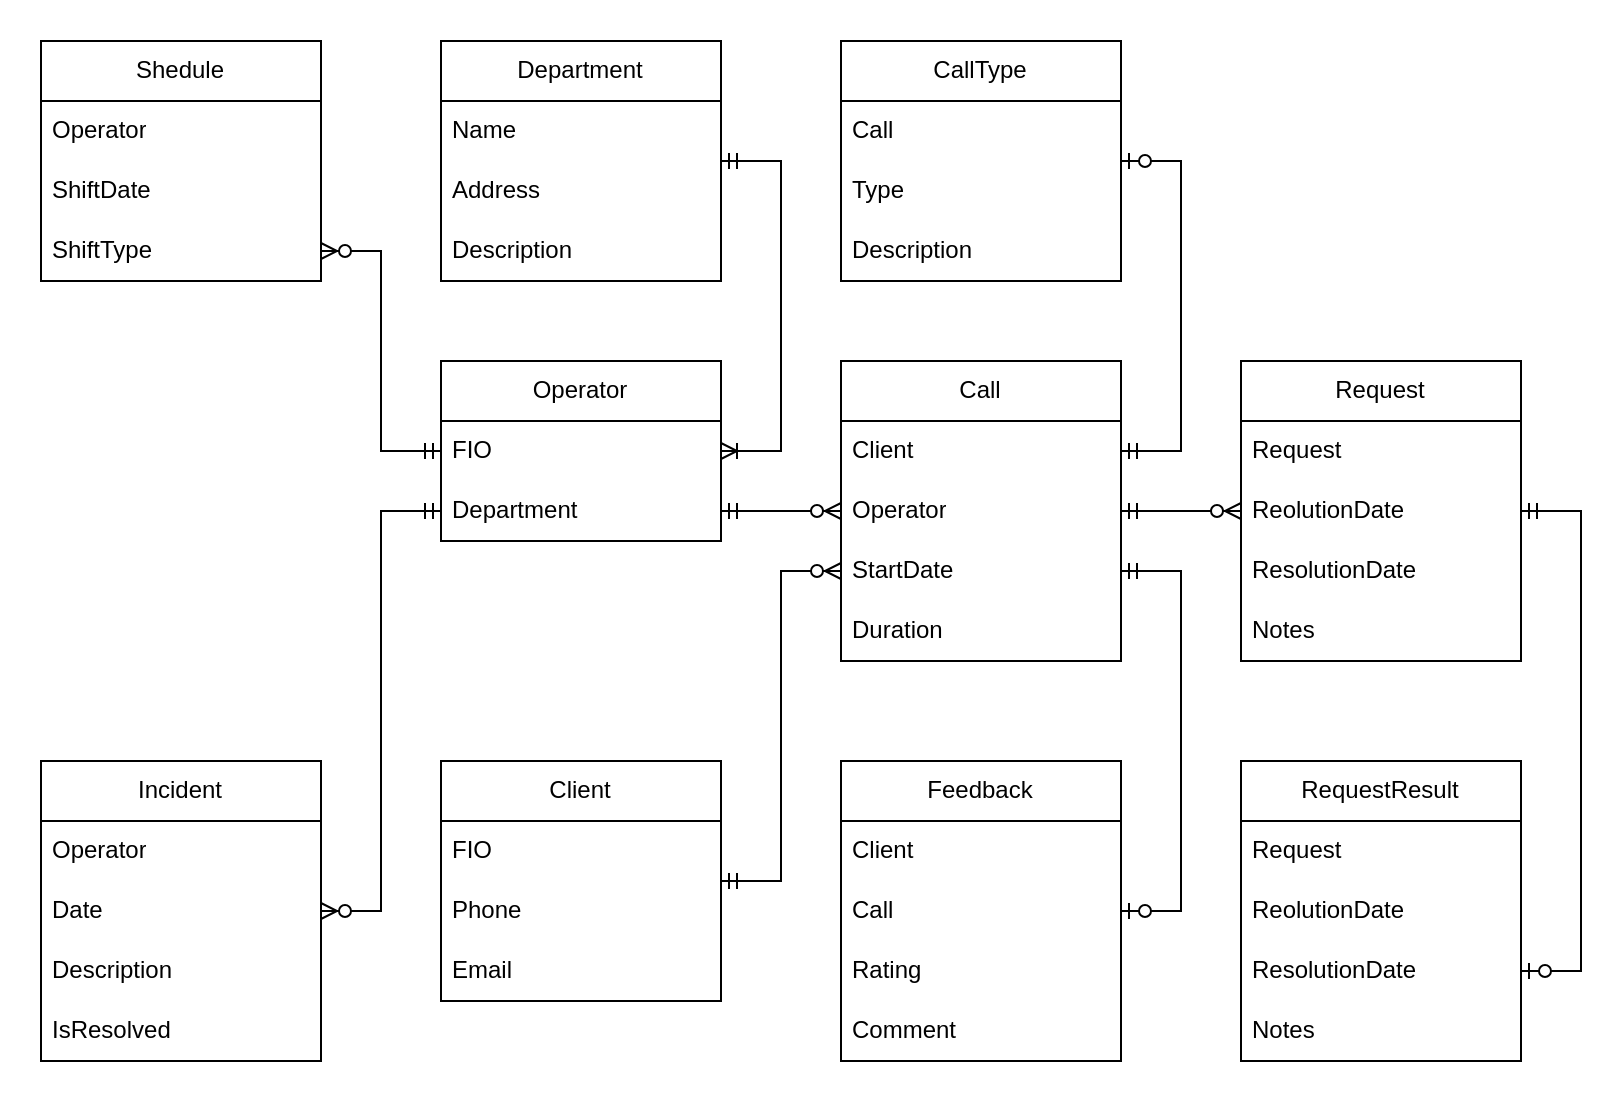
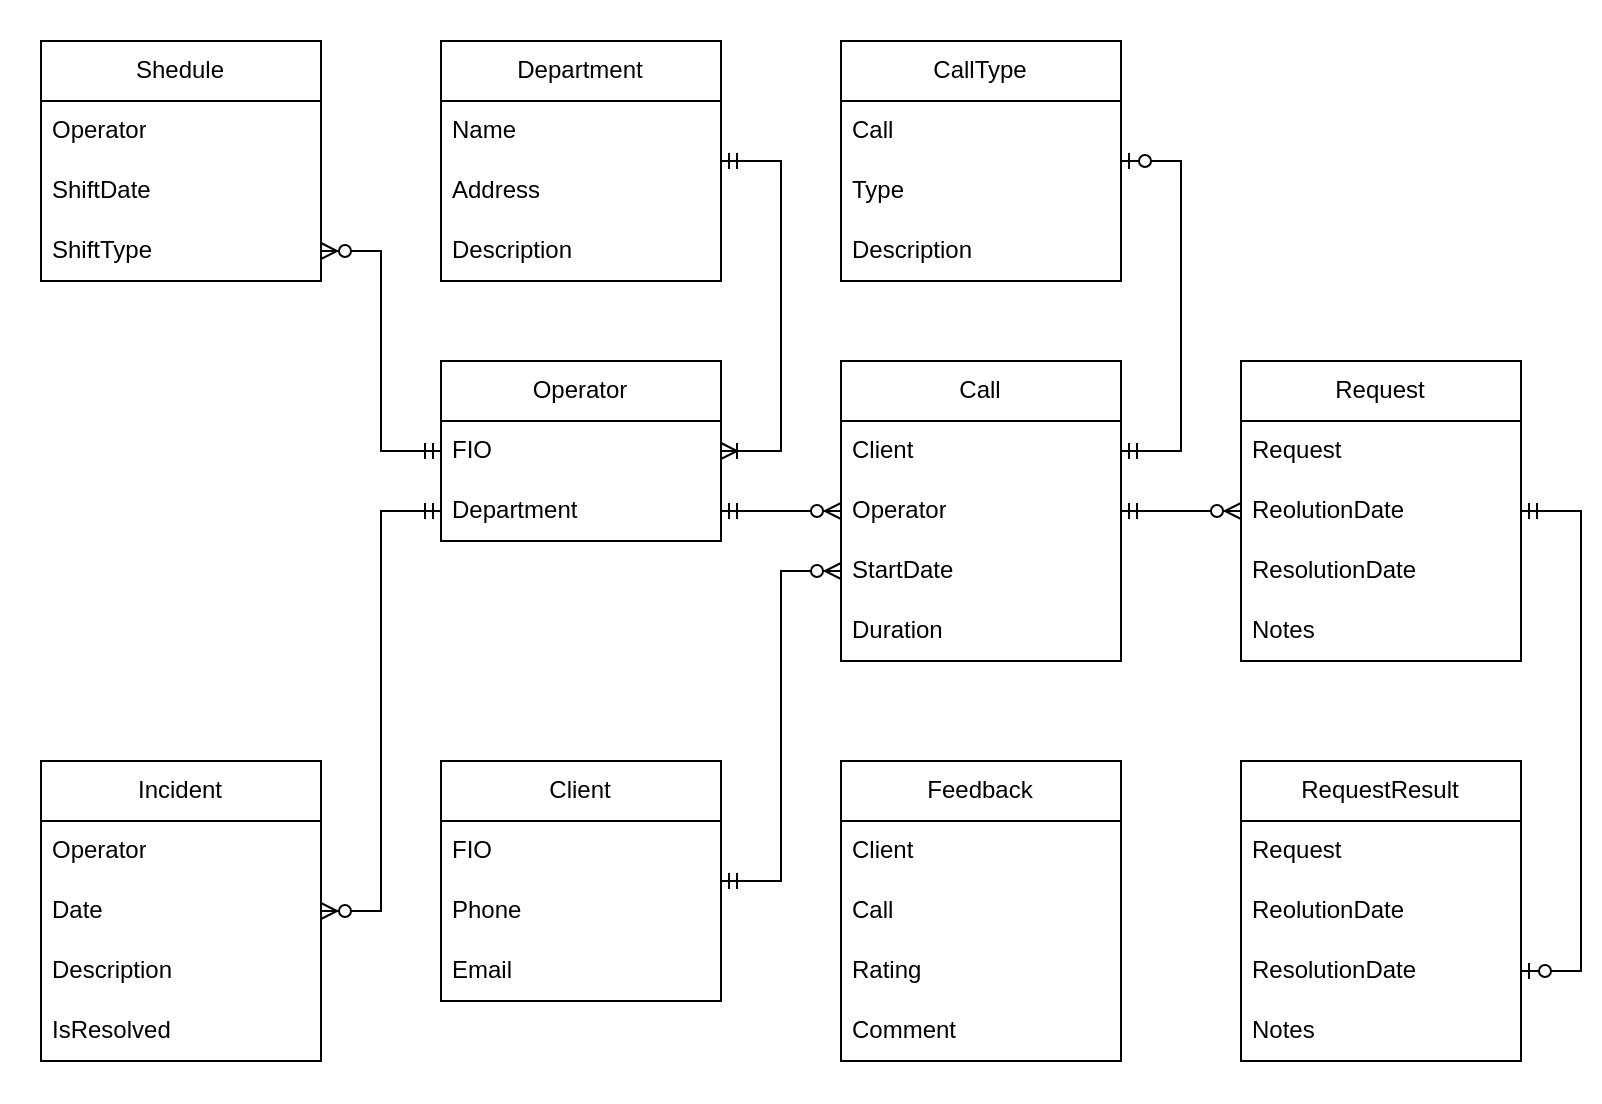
  <mxCell id="0" />
  <mxCell id="1" parent="0" />
  <mxCell id="2" value="Shedule" style="swimlane;fontStyle=0;childLayout=stackLayout;horizontal=1;startSize=30;horizontalStack=0;resizeParent=1;resizeParentMax=0;resizeLast=0;collapsible=1;marginBottom=0;whiteSpace=wrap;html=1;" vertex="1" parent="1"><mxGeometry x="20" y="20" width="140" height="120" as="geometry" /></mxCell>
  <mxCell id="3" value="Operator" style="text;strokeColor=none;fillColor=none;align=left;verticalAlign=middle;spacingLeft=4;spacingRight=4;overflow=hidden;points=[[0,0.5],[1,0.5]];portConstraint=eastwest;rotatable=0;whiteSpace=wrap;html=1;" vertex="1" parent="2"><mxGeometry y="30" width="140" height="30" as="geometry" /></mxCell>
  <mxCell id="4" value="ShiftDate" style="text;strokeColor=none;fillColor=none;align=left;verticalAlign=middle;spacingLeft=4;spacingRight=4;overflow=hidden;points=[[0,0.5],[1,0.5]];portConstraint=eastwest;rotatable=0;whiteSpace=wrap;html=1;" vertex="1" parent="2"><mxGeometry y="60" width="140" height="30" as="geometry" /></mxCell>
  <mxCell id="5" value="ShiftType" style="text;strokeColor=none;fillColor=none;align=left;verticalAlign=middle;spacingLeft=4;spacingRight=4;overflow=hidden;points=[[0,0.5],[1,0.5]];portConstraint=eastwest;rotatable=0;whiteSpace=wrap;html=1;" vertex="1" parent="2"><mxGeometry y="90" width="140" height="30" as="geometry" /></mxCell>
  <mxCell id="6" value="Incident" style="swimlane;fontStyle=0;childLayout=stackLayout;horizontal=1;startSize=30;horizontalStack=0;resizeParent=1;resizeParentMax=0;resizeLast=0;collapsible=1;marginBottom=0;whiteSpace=wrap;html=1;" vertex="1" parent="1"><mxGeometry x="20" y="380" width="140" height="150" as="geometry" /></mxCell>
  <mxCell id="7" value="Operator" style="text;strokeColor=none;fillColor=none;align=left;verticalAlign=middle;spacingLeft=4;spacingRight=4;overflow=hidden;points=[[0,0.5],[1,0.5]];portConstraint=eastwest;rotatable=0;whiteSpace=wrap;html=1;" vertex="1" parent="6"><mxGeometry y="30" width="140" height="30" as="geometry" /></mxCell>
  <mxCell id="8" value="Date" style="text;strokeColor=none;fillColor=none;align=left;verticalAlign=middle;spacingLeft=4;spacingRight=4;overflow=hidden;points=[[0,0.5],[1,0.5]];portConstraint=eastwest;rotatable=0;whiteSpace=wrap;html=1;" vertex="1" parent="6"><mxGeometry y="60" width="140" height="30" as="geometry" /></mxCell>
  <mxCell id="9" value="Description" style="text;strokeColor=none;fillColor=none;align=left;verticalAlign=middle;spacingLeft=4;spacingRight=4;overflow=hidden;points=[[0,0.5],[1,0.5]];portConstraint=eastwest;rotatable=0;whiteSpace=wrap;html=1;" vertex="1" parent="6"><mxGeometry y="90" width="140" height="30" as="geometry" /></mxCell>
  <mxCell id="10" value="IsResolved" style="text;strokeColor=none;fillColor=none;align=left;verticalAlign=middle;spacingLeft=4;spacingRight=4;overflow=hidden;points=[[0,0.5],[1,0.5]];portConstraint=eastwest;rotatable=0;whiteSpace=wrap;html=1;" vertex="1" parent="6"><mxGeometry y="120" width="140" height="30" as="geometry" /></mxCell>
  <mxCell id="11" value="Department" style="swimlane;fontStyle=0;childLayout=stackLayout;horizontal=1;startSize=30;horizontalStack=0;resizeParent=1;resizeParentMax=0;resizeLast=0;collapsible=1;marginBottom=0;whiteSpace=wrap;html=1;" vertex="1" parent="1"><mxGeometry x="220" y="20" width="140" height="120" as="geometry" /></mxCell>
  <mxCell id="12" value="Name" style="text;strokeColor=none;fillColor=none;align=left;verticalAlign=middle;spacingLeft=4;spacingRight=4;overflow=hidden;points=[[0,0.5],[1,0.5]];portConstraint=eastwest;rotatable=0;whiteSpace=wrap;html=1;" vertex="1" parent="11"><mxGeometry y="30" width="140" height="30" as="geometry" /></mxCell>
  <mxCell id="13" value="Address" style="text;strokeColor=none;fillColor=none;align=left;verticalAlign=middle;spacingLeft=4;spacingRight=4;overflow=hidden;points=[[0,0.5],[1,0.5]];portConstraint=eastwest;rotatable=0;whiteSpace=wrap;html=1;" vertex="1" parent="11"><mxGeometry y="60" width="140" height="30" as="geometry" /></mxCell>
  <mxCell id="14" value="Description" style="text;strokeColor=none;fillColor=none;align=left;verticalAlign=middle;spacingLeft=4;spacingRight=4;overflow=hidden;points=[[0,0.5],[1,0.5]];portConstraint=eastwest;rotatable=0;whiteSpace=wrap;html=1;" vertex="1" parent="11"><mxGeometry y="90" width="140" height="30" as="geometry" /></mxCell>
  <mxCell id="15" value="Operator" style="swimlane;fontStyle=0;childLayout=stackLayout;horizontal=1;startSize=30;horizontalStack=0;resizeParent=1;resizeParentMax=0;resizeLast=0;collapsible=1;marginBottom=0;whiteSpace=wrap;html=1;" vertex="1" parent="1"><mxGeometry x="220" y="180" width="140" height="90" as="geometry" /></mxCell>
  <mxCell id="16" value="FIO" style="text;strokeColor=none;fillColor=none;align=left;verticalAlign=middle;spacingLeft=4;spacingRight=4;overflow=hidden;points=[[0,0.5],[1,0.5]];portConstraint=eastwest;rotatable=0;whiteSpace=wrap;html=1;" vertex="1" parent="15"><mxGeometry y="30" width="140" height="30" as="geometry" /></mxCell>
  <mxCell id="17" value="Department" style="text;strokeColor=none;fillColor=none;align=left;verticalAlign=middle;spacingLeft=4;spacingRight=4;overflow=hidden;points=[[0,0.5],[1,0.5]];portConstraint=eastwest;rotatable=0;whiteSpace=wrap;html=1;" vertex="1" parent="15"><mxGeometry y="60" width="140" height="30" as="geometry" /></mxCell>
  <mxCell id="18" value="Call" style="swimlane;fontStyle=0;childLayout=stackLayout;horizontal=1;startSize=30;horizontalStack=0;resizeParent=1;resizeParentMax=0;resizeLast=0;collapsible=1;marginBottom=0;whiteSpace=wrap;html=1;" vertex="1" parent="1"><mxGeometry x="420" y="180" width="140" height="150" as="geometry" /></mxCell>
  <mxCell id="19" value="Client" style="text;strokeColor=none;fillColor=none;align=left;verticalAlign=middle;spacingLeft=4;spacingRight=4;overflow=hidden;points=[[0,0.5],[1,0.5]];portConstraint=eastwest;rotatable=0;whiteSpace=wrap;html=1;" vertex="1" parent="18"><mxGeometry y="30" width="140" height="30" as="geometry" /></mxCell>
  <mxCell id="20" value="Operator" style="text;strokeColor=none;fillColor=none;align=left;verticalAlign=middle;spacingLeft=4;spacingRight=4;overflow=hidden;points=[[0,0.5],[1,0.5]];portConstraint=eastwest;rotatable=0;whiteSpace=wrap;html=1;" vertex="1" parent="18"><mxGeometry y="60" width="140" height="30" as="geometry" /></mxCell>
  <mxCell id="21" value="StartDate" style="text;strokeColor=none;fillColor=none;align=left;verticalAlign=middle;spacingLeft=4;spacingRight=4;overflow=hidden;points=[[0,0.5],[1,0.5]];portConstraint=eastwest;rotatable=0;whiteSpace=wrap;html=1;" vertex="1" parent="18"><mxGeometry y="90" width="140" height="30" as="geometry" /></mxCell>
  <mxCell id="22" value="Duration" style="text;strokeColor=none;fillColor=none;align=left;verticalAlign=middle;spacingLeft=4;spacingRight=4;overflow=hidden;points=[[0,0.5],[1,0.5]];portConstraint=eastwest;rotatable=0;whiteSpace=wrap;html=1;" vertex="1" parent="18"><mxGeometry y="120" width="140" height="30" as="geometry" /></mxCell>
  <mxCell id="23" value="CallType" style="swimlane;fontStyle=0;childLayout=stackLayout;horizontal=1;startSize=30;horizontalStack=0;resizeParent=1;resizeParentMax=0;resizeLast=0;collapsible=1;marginBottom=0;whiteSpace=wrap;html=1;" vertex="1" parent="1"><mxGeometry x="420" y="20" width="140" height="120" as="geometry" /></mxCell>
  <mxCell id="24" value="Call" style="text;strokeColor=none;fillColor=none;align=left;verticalAlign=middle;spacingLeft=4;spacingRight=4;overflow=hidden;points=[[0,0.5],[1,0.5]];portConstraint=eastwest;rotatable=0;whiteSpace=wrap;html=1;" vertex="1" parent="23"><mxGeometry y="30" width="140" height="30" as="geometry" /></mxCell>
  <mxCell id="25" value="Type" style="text;strokeColor=none;fillColor=none;align=left;verticalAlign=middle;spacingLeft=4;spacingRight=4;overflow=hidden;points=[[0,0.5],[1,0.5]];portConstraint=eastwest;rotatable=0;whiteSpace=wrap;html=1;" vertex="1" parent="23"><mxGeometry y="60" width="140" height="30" as="geometry" /></mxCell>
  <mxCell id="26" value="Description" style="text;strokeColor=none;fillColor=none;align=left;verticalAlign=middle;spacingLeft=4;spacingRight=4;overflow=hidden;points=[[0,0.5],[1,0.5]];portConstraint=eastwest;rotatable=0;whiteSpace=wrap;html=1;" vertex="1" parent="23"><mxGeometry y="90" width="140" height="30" as="geometry" /></mxCell>
  <mxCell id="27" value="Client" style="swimlane;fontStyle=0;childLayout=stackLayout;horizontal=1;startSize=30;horizontalStack=0;resizeParent=1;resizeParentMax=0;resizeLast=0;collapsible=1;marginBottom=0;whiteSpace=wrap;html=1;" vertex="1" parent="1"><mxGeometry x="220" y="380" width="140" height="120" as="geometry" /></mxCell>
  <mxCell id="28" value="FIO" style="text;strokeColor=none;fillColor=none;align=left;verticalAlign=middle;spacingLeft=4;spacingRight=4;overflow=hidden;points=[[0,0.5],[1,0.5]];portConstraint=eastwest;rotatable=0;whiteSpace=wrap;html=1;" vertex="1" parent="27"><mxGeometry y="30" width="140" height="30" as="geometry" /></mxCell>
  <mxCell id="29" value="Phone" style="text;strokeColor=none;fillColor=none;align=left;verticalAlign=middle;spacingLeft=4;spacingRight=4;overflow=hidden;points=[[0,0.5],[1,0.5]];portConstraint=eastwest;rotatable=0;whiteSpace=wrap;html=1;" vertex="1" parent="27"><mxGeometry y="60" width="140" height="30" as="geometry" /></mxCell>
  <mxCell id="30" value="Email" style="text;strokeColor=none;fillColor=none;align=left;verticalAlign=middle;spacingLeft=4;spacingRight=4;overflow=hidden;points=[[0,0.5],[1,0.5]];portConstraint=eastwest;rotatable=0;whiteSpace=wrap;html=1;" vertex="1" parent="27"><mxGeometry y="90" width="140" height="30" as="geometry" /></mxCell>
  <mxCell id="31" value="Feedback" style="swimlane;fontStyle=0;childLayout=stackLayout;horizontal=1;startSize=30;horizontalStack=0;resizeParent=1;resizeParentMax=0;resizeLast=0;collapsible=1;marginBottom=0;whiteSpace=wrap;html=1;" vertex="1" parent="1"><mxGeometry x="420" y="380" width="140" height="150" as="geometry" /></mxCell>
  <mxCell id="32" value="Client" style="text;strokeColor=none;fillColor=none;align=left;verticalAlign=middle;spacingLeft=4;spacingRight=4;overflow=hidden;points=[[0,0.5],[1,0.5]];portConstraint=eastwest;rotatable=0;whiteSpace=wrap;html=1;" vertex="1" parent="31"><mxGeometry y="30" width="140" height="30" as="geometry" /></mxCell>
  <mxCell id="33" value="Call" style="text;strokeColor=none;fillColor=none;align=left;verticalAlign=middle;spacingLeft=4;spacingRight=4;overflow=hidden;points=[[0,0.5],[1,0.5]];portConstraint=eastwest;rotatable=0;whiteSpace=wrap;html=1;" vertex="1" parent="31"><mxGeometry y="60" width="140" height="30" as="geometry" /></mxCell>
  <mxCell id="34" value="Rating" style="text;strokeColor=none;fillColor=none;align=left;verticalAlign=middle;spacingLeft=4;spacingRight=4;overflow=hidden;points=[[0,0.5],[1,0.5]];portConstraint=eastwest;rotatable=0;whiteSpace=wrap;html=1;" vertex="1" parent="31"><mxGeometry y="90" width="140" height="30" as="geometry" /></mxCell>
  <mxCell id="35" value="Comment" style="text;strokeColor=none;fillColor=none;align=left;verticalAlign=middle;spacingLeft=4;spacingRight=4;overflow=hidden;points=[[0,0.5],[1,0.5]];portConstraint=eastwest;rotatable=0;whiteSpace=wrap;html=1;" vertex="1" parent="31"><mxGeometry y="120" width="140" height="30" as="geometry" /></mxCell>
  <mxCell id="36" value="RequestResult" style="swimlane;fontStyle=0;childLayout=stackLayout;horizontal=1;startSize=30;horizontalStack=0;resizeParent=1;resizeParentMax=0;resizeLast=0;collapsible=1;marginBottom=0;whiteSpace=wrap;html=1;" vertex="1" parent="1"><mxGeometry x="620" y="380" width="140" height="150" as="geometry" /></mxCell>
  <mxCell id="37" value="Request" style="text;strokeColor=none;fillColor=none;align=left;verticalAlign=middle;spacingLeft=4;spacingRight=4;overflow=hidden;points=[[0,0.5],[1,0.5]];portConstraint=eastwest;rotatable=0;whiteSpace=wrap;html=1;" vertex="1" parent="36"><mxGeometry y="30" width="140" height="30" as="geometry" /></mxCell>
  <mxCell id="38" value="ReolutionDate" style="text;strokeColor=none;fillColor=none;align=left;verticalAlign=middle;spacingLeft=4;spacingRight=4;overflow=hidden;points=[[0,0.5],[1,0.5]];portConstraint=eastwest;rotatable=0;whiteSpace=wrap;html=1;" vertex="1" parent="36"><mxGeometry y="60" width="140" height="30" as="geometry" /></mxCell>
  <mxCell id="39" value="ResolutionDate" style="text;strokeColor=none;fillColor=none;align=left;verticalAlign=middle;spacingLeft=4;spacingRight=4;overflow=hidden;points=[[0,0.5],[1,0.5]];portConstraint=eastwest;rotatable=0;whiteSpace=wrap;html=1;" vertex="1" parent="36"><mxGeometry y="90" width="140" height="30" as="geometry" /></mxCell>
  <mxCell id="40" value="Notes" style="text;strokeColor=none;fillColor=none;align=left;verticalAlign=middle;spacingLeft=4;spacingRight=4;overflow=hidden;points=[[0,0.5],[1,0.5]];portConstraint=eastwest;rotatable=0;whiteSpace=wrap;html=1;" vertex="1" parent="36"><mxGeometry y="120" width="140" height="30" as="geometry" /></mxCell>
  <mxCell id="41" value="Request" style="swimlane;fontStyle=0;childLayout=stackLayout;horizontal=1;startSize=30;horizontalStack=0;resizeParent=1;resizeParentMax=0;resizeLast=0;collapsible=1;marginBottom=0;whiteSpace=wrap;html=1;" vertex="1" parent="1"><mxGeometry x="620" y="180" width="140" height="150" as="geometry" /></mxCell>
  <mxCell id="42" value="Request" style="text;strokeColor=none;fillColor=none;align=left;verticalAlign=middle;spacingLeft=4;spacingRight=4;overflow=hidden;points=[[0,0.5],[1,0.5]];portConstraint=eastwest;rotatable=0;whiteSpace=wrap;html=1;" vertex="1" parent="41"><mxGeometry y="30" width="140" height="30" as="geometry" /></mxCell>
  <mxCell id="43" value="ReolutionDate" style="text;strokeColor=none;fillColor=none;align=left;verticalAlign=middle;spacingLeft=4;spacingRight=4;overflow=hidden;points=[[0,0.5],[1,0.5]];portConstraint=eastwest;rotatable=0;whiteSpace=wrap;html=1;" vertex="1" parent="41"><mxGeometry y="60" width="140" height="30" as="geometry" /></mxCell>
  <mxCell id="44" value="ResolutionDate" style="text;strokeColor=none;fillColor=none;align=left;verticalAlign=middle;spacingLeft=4;spacingRight=4;overflow=hidden;points=[[0,0.5],[1,0.5]];portConstraint=eastwest;rotatable=0;whiteSpace=wrap;html=1;" vertex="1" parent="41"><mxGeometry y="90" width="140" height="30" as="geometry" /></mxCell>
  <mxCell id="45" value="Notes" style="text;strokeColor=none;fillColor=none;align=left;verticalAlign=middle;spacingLeft=4;spacingRight=4;overflow=hidden;points=[[0,0.5],[1,0.5]];portConstraint=eastwest;rotatable=0;whiteSpace=wrap;html=1;" vertex="1" parent="41"><mxGeometry y="120" width="140" height="30" as="geometry" /></mxCell>
  <mxCell id="46" value="" style="edgeStyle=entityRelationEdgeStyle;fontSize=12;html=1;endArrow=ERoneToMany;startArrow=ERmandOne;rounded=0;" edge="1" parent="1" source="11" target="15"><mxGeometry width="100" height="100" relative="1" as="geometry"><mxPoint x="200" y="200" as="sourcePoint" /><mxPoint x="300" y="100" as="targetPoint" /></mxGeometry></mxCell>
  <mxCell id="47" value="" style="edgeStyle=entityRelationEdgeStyle;fontSize=12;html=1;endArrow=ERzeroToMany;startArrow=ERmandOne;rounded=0;exitX=1;exitY=0.5;exitDx=0;exitDy=0;" edge="1" parent="1" source="17" target="18"><mxGeometry width="100" height="100" relative="1" as="geometry"><mxPoint x="290" y="340" as="sourcePoint" /><mxPoint x="390" y="240" as="targetPoint" /></mxGeometry></mxCell>
  <mxCell id="48" value="" style="edgeStyle=entityRelationEdgeStyle;fontSize=12;html=1;endArrow=ERzeroToMany;startArrow=ERmandOne;rounded=0;" edge="1" parent="1" source="27" target="21"><mxGeometry width="100" height="100" relative="1" as="geometry"><mxPoint x="370" y="265" as="sourcePoint" /><mxPoint x="430" y="265" as="targetPoint" /></mxGeometry></mxCell>
  <mxCell id="49" value="" style="edgeStyle=entityRelationEdgeStyle;fontSize=12;html=1;endArrow=ERzeroToMany;startArrow=ERmandOne;rounded=0;" edge="1" parent="1" source="15" target="5"><mxGeometry width="100" height="100" relative="1" as="geometry"><mxPoint x="100" y="130" as="sourcePoint" /><mxPoint x="160" y="130" as="targetPoint" /><Array as="points"><mxPoint x="210" y="200" /></Array></mxGeometry></mxCell>
  <mxCell id="50" value="" style="edgeStyle=entityRelationEdgeStyle;fontSize=12;html=1;endArrow=ERzeroToMany;startArrow=ERmandOne;rounded=0;" edge="1" parent="1" source="17" target="6"><mxGeometry width="100" height="100" relative="1" as="geometry"><mxPoint x="230" y="235" as="sourcePoint" /><mxPoint x="170" y="95" as="targetPoint" /><Array as="points"><mxPoint x="220" y="210" /></Array></mxGeometry></mxCell>
- <mxCell id="51" value="" style="edgeStyle=entityRelationEdgeStyle;fontSize=12;html=1;endArrow=ERzeroToOne;startArrow=ERmandOne;rounded=0;" edge="1" parent="1" source="21" target="31"><mxGeometry width="100" height="100" relative="1" as="geometry"><mxPoint x="615" y="360" as="sourcePoint" /><mxPoint x="670" y="300" as="targetPoint" /></mxGeometry></mxCell>
  <mxCell id="52" value="" style="edgeStyle=entityRelationEdgeStyle;fontSize=12;html=1;endArrow=ERzeroToOne;startArrow=ERmandOne;rounded=0;" edge="1" parent="1" source="41" target="39"><mxGeometry width="100" height="100" relative="1" as="geometry"><mxPoint x="843" y="306" as="sourcePoint" /><mxPoint x="830" y="250" as="targetPoint" /></mxGeometry></mxCell>
  <mxCell id="53" value="" style="edgeStyle=entityRelationEdgeStyle;fontSize=12;html=1;endArrow=ERzeroToOne;startArrow=ERmandOne;rounded=0;" edge="1" parent="1" source="19" target="23"><mxGeometry width="100" height="100" relative="1" as="geometry"><mxPoint x="690" y="-39" as="sourcePoint" /><mxPoint x="690" y="131" as="targetPoint" /></mxGeometry></mxCell>
  <mxCell id="54" value="" style="edgeStyle=entityRelationEdgeStyle;fontSize=12;html=1;endArrow=ERzeroToMany;startArrow=ERmandOne;rounded=0;" edge="1" parent="1" source="20" target="43"><mxGeometry width="100" height="100" relative="1" as="geometry"><mxPoint x="230" y="265" as="sourcePoint" /><mxPoint x="170" y="465" as="targetPoint" /><Array as="points"><mxPoint x="230" y="220" /></Array></mxGeometry></mxCell>
